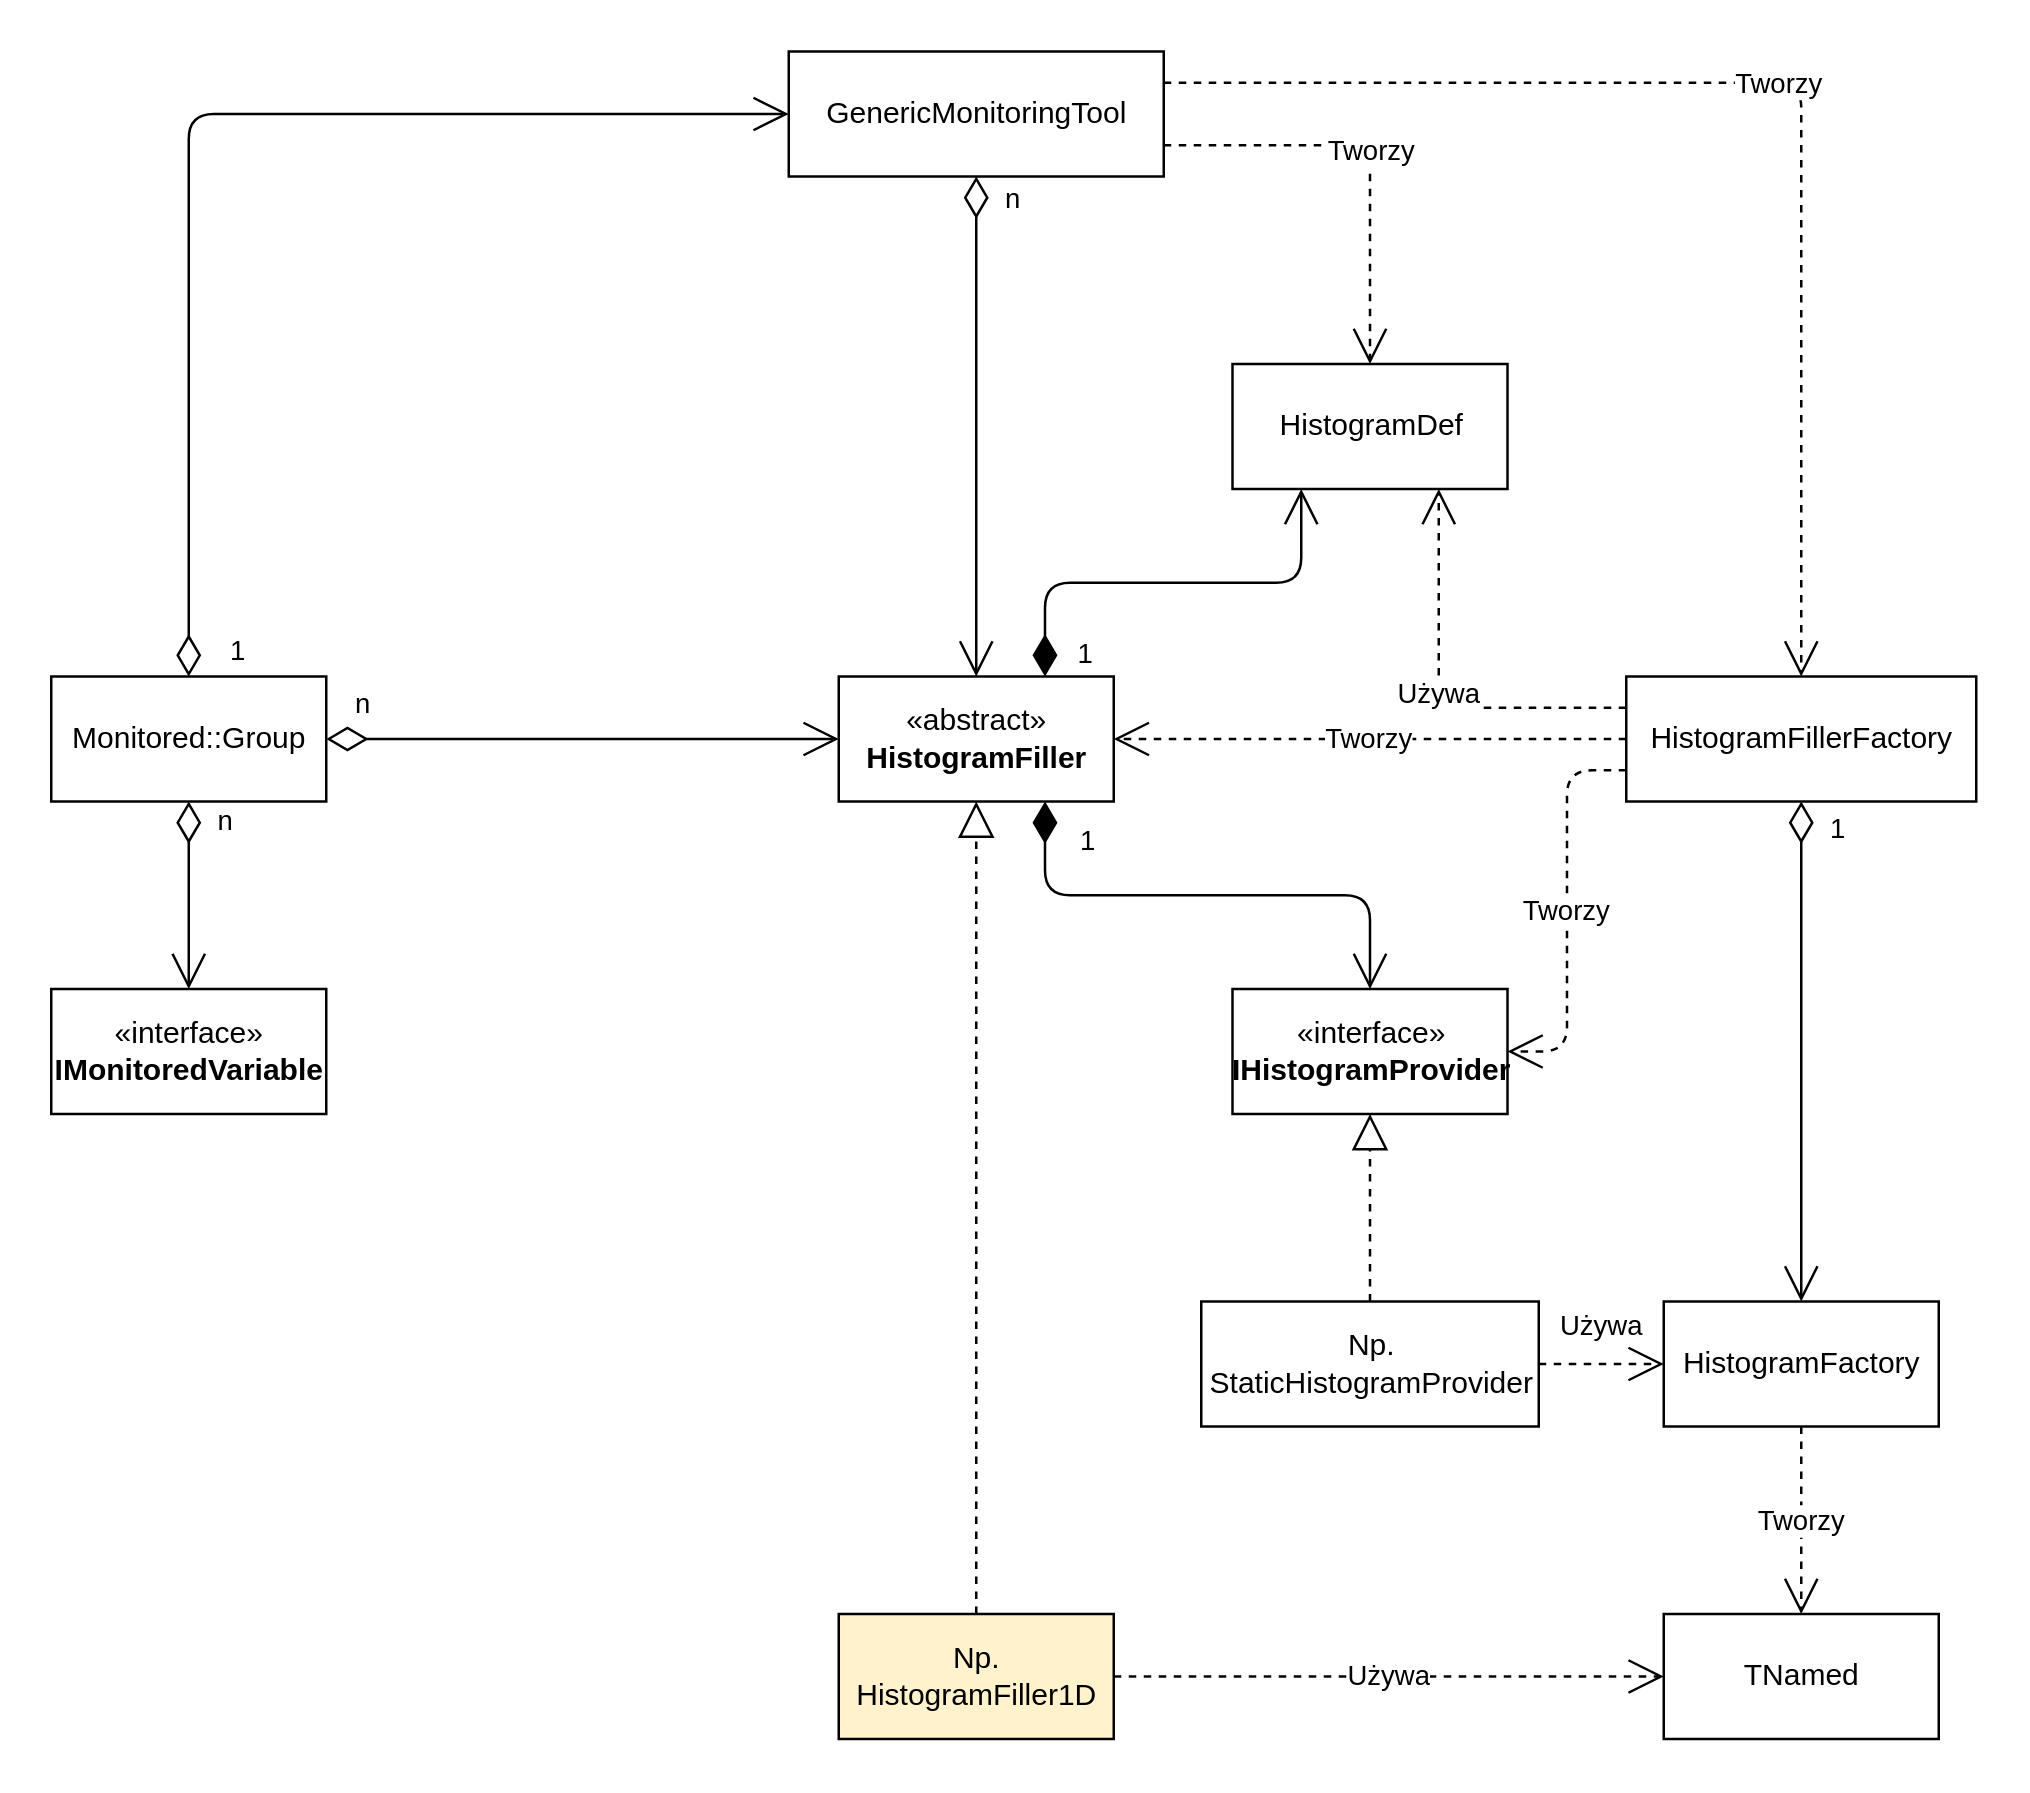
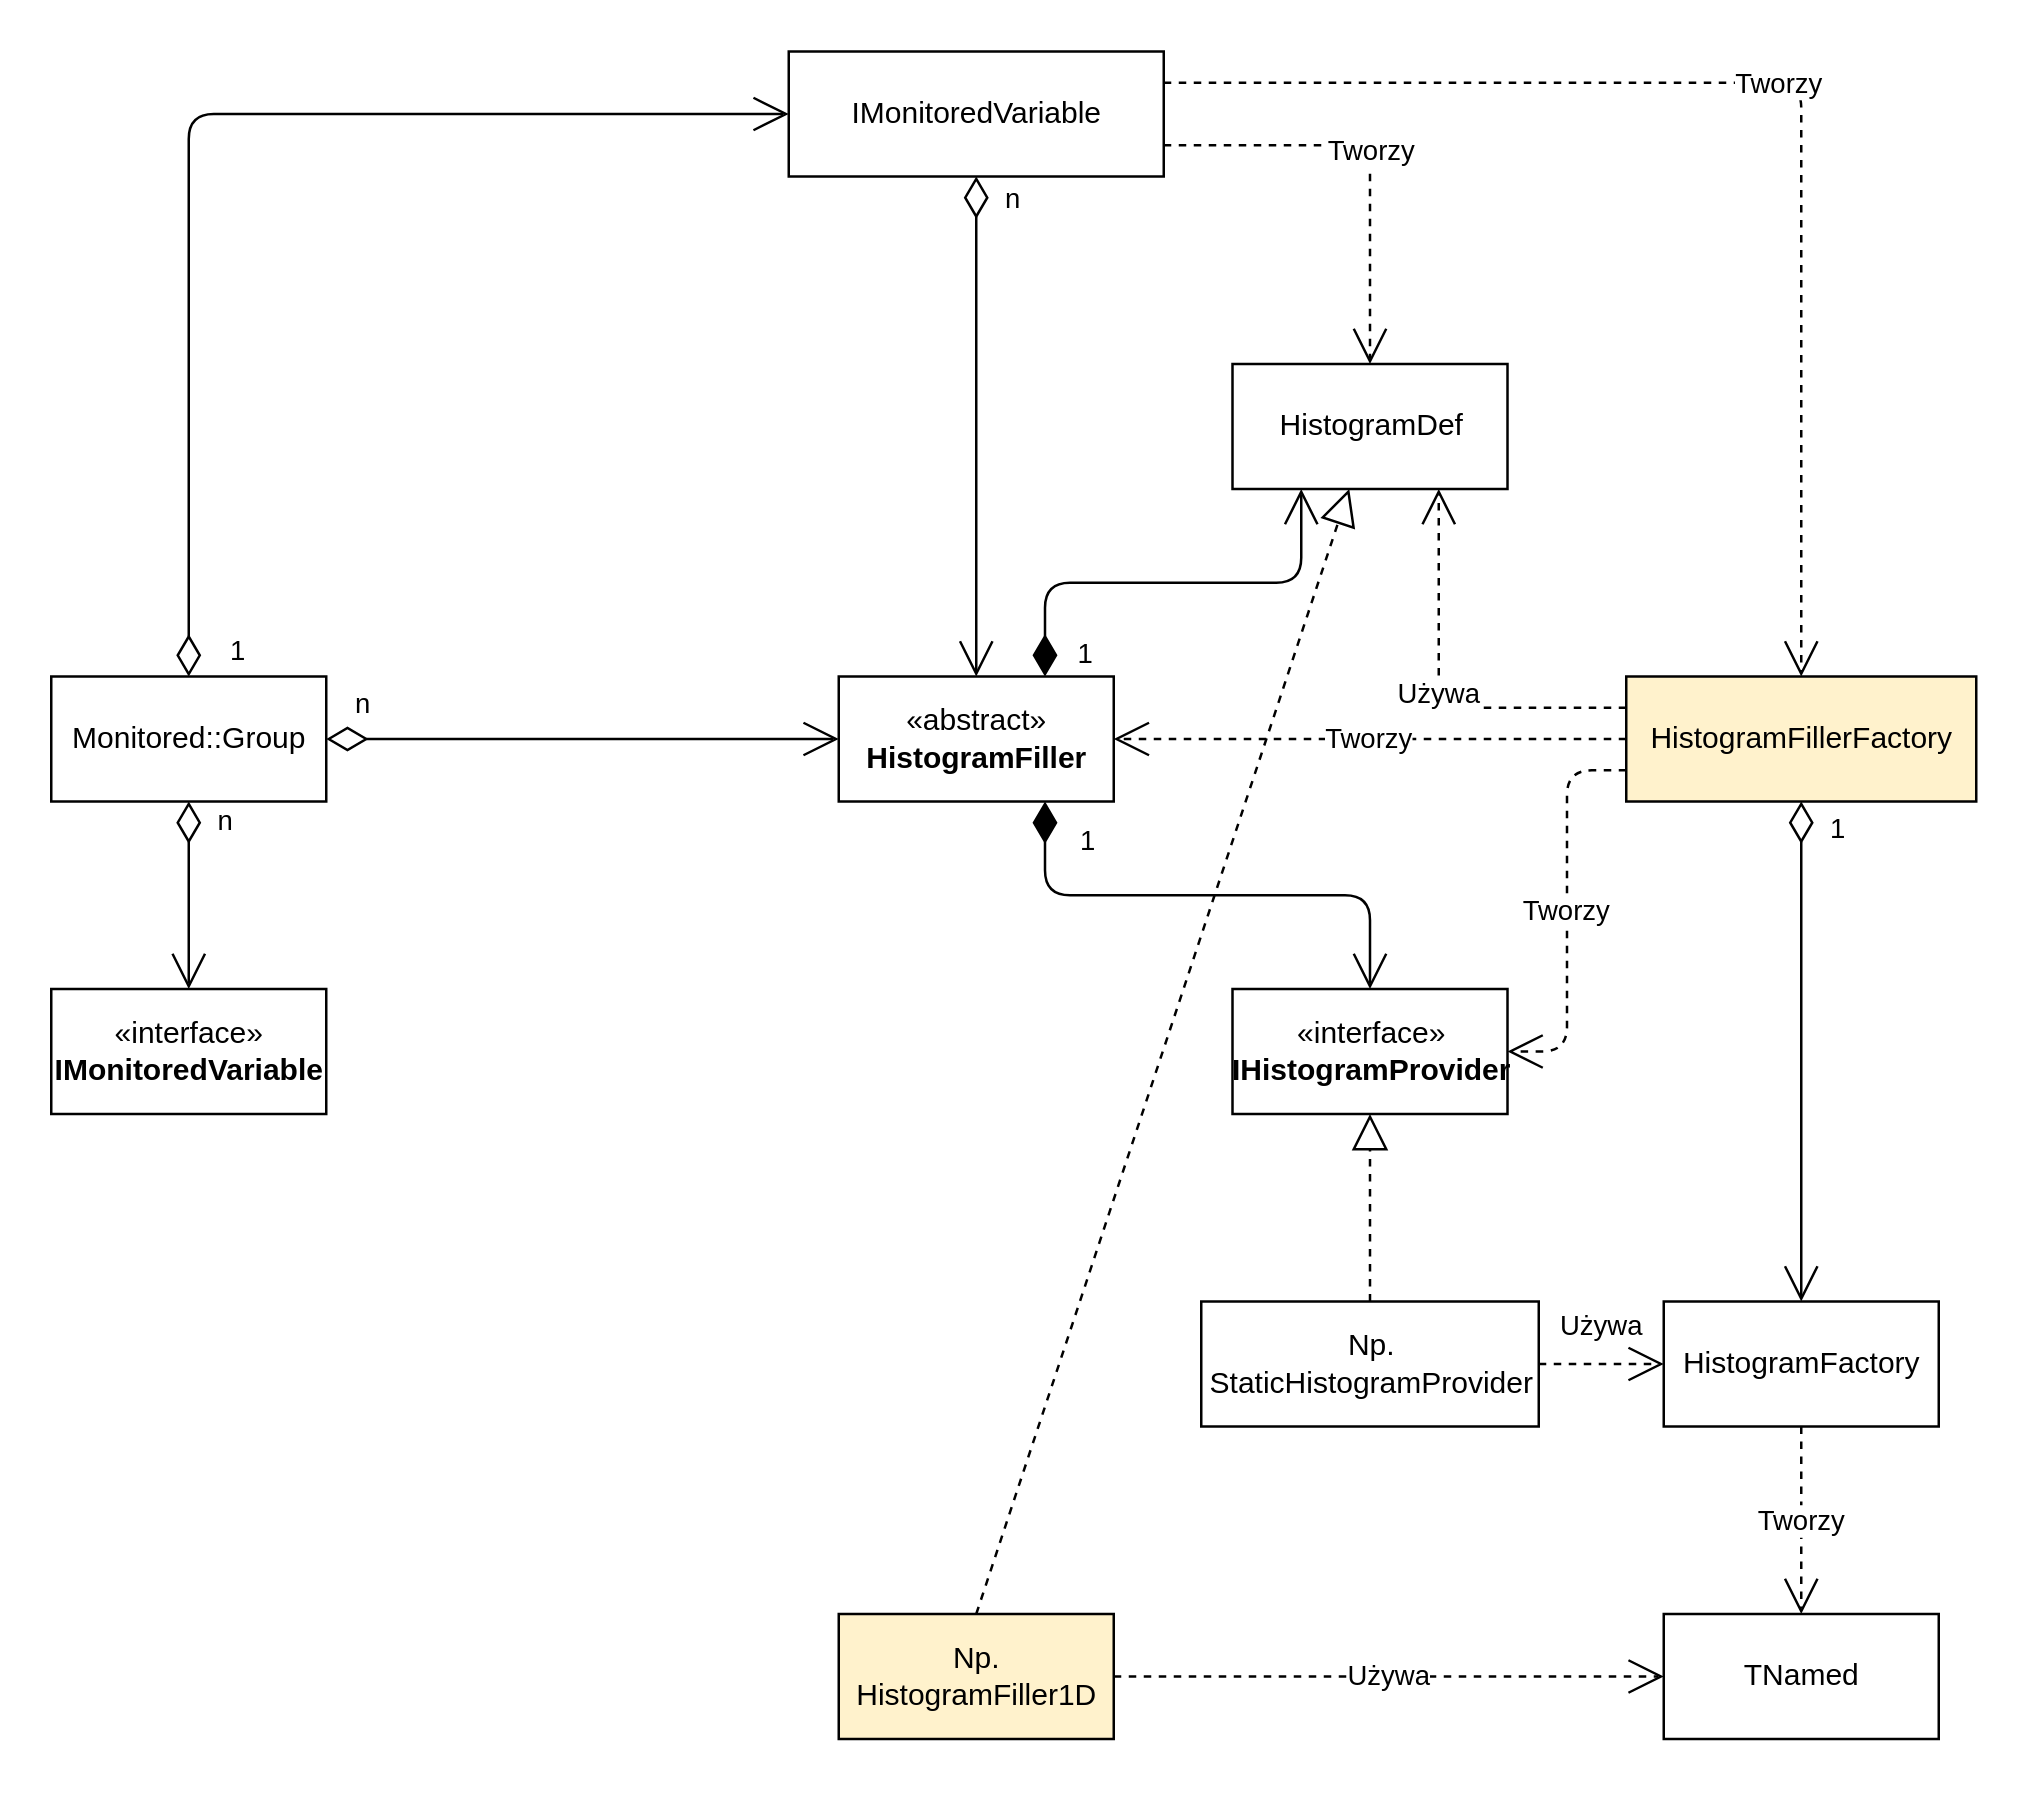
  <mxCell id="0" />
  <mxCell id="1" parent="0" />
- <mxCell id="2" value="GenericMonitoringTool" style="html=1;" vertex="1" parent="1"><mxGeometry x="315" y="20" width="150" height="50" as="geometry" /></mxCell>
+ <mxCell id="2" value="IMonitoredVariable" style="html=1;" vertex="1" parent="1"><mxGeometry x="315" y="20" width="150" height="50" as="geometry" /></mxCell>
  <mxCell id="3" value="HistogramDef" style="html=1;" vertex="1" parent="1"><mxGeometry x="492.5" y="145" width="110" height="50" as="geometry" /></mxCell>
  <mxCell id="4" value="Tworzy" style="endArrow=open;endSize=12;dashed=1;html=1;exitX=1;exitY=0.25;exitDx=0;exitDy=0;edgeStyle=orthogonalEdgeStyle;entryX=0.5;entryY=0;entryDx=0;entryDy=0;" edge="1" parent="1" source="2" target="5"><mxGeometry width="160" relative="1" as="geometry"><mxPoint x="350" y="280" as="sourcePoint" /><mxPoint x="510" y="280" as="targetPoint" /></mxGeometry></mxCell>
- <mxCell id="5" value="HistogramFillerFactory" style="html=1;" vertex="1" parent="1"><mxGeometry x="650" y="270" width="140" height="50" as="geometry" /></mxCell>
+ <mxCell id="5" value="HistogramFillerFactory" style="html=1;fillColor=#fff2cc;" vertex="1" parent="1"><mxGeometry x="650" y="270" width="140" height="50" as="geometry" /></mxCell>
  <mxCell id="6" value="«abstract»&lt;br&gt;&lt;b&gt;HistogramFiller&lt;/b&gt;" style="html=1;" vertex="1" parent="1"><mxGeometry x="335" y="270" width="110" height="50" as="geometry" /></mxCell>
  <mxCell id="7" value="n" style="endArrow=open;html=1;endSize=12;startArrow=diamondThin;startSize=14;startFill=0;edgeStyle=orthogonalEdgeStyle;align=left;verticalAlign=bottom;exitX=0.5;exitY=1;exitDx=0;exitDy=0;" edge="1" parent="1" source="2" target="6"><mxGeometry x="-0.818" y="10" relative="1" as="geometry"><mxPoint x="468" y="35" as="sourcePoint" /><mxPoint x="580" y="35" as="targetPoint" /><mxPoint as="offset" /></mxGeometry></mxCell>
  <mxCell id="8" value="Monitored::Group" style="html=1;" vertex="1" parent="1"><mxGeometry x="20" y="270" width="110" height="50" as="geometry" /></mxCell>
  <mxCell id="9" value="«interface»&lt;br&gt;&lt;b&gt;IMonitoredVariable&lt;/b&gt;" style="html=1;" vertex="1" parent="1"><mxGeometry x="20" y="395" width="110" height="50" as="geometry" /></mxCell>
  <mxCell id="10" value="n" style="endArrow=open;html=1;endSize=12;startArrow=diamondThin;startSize=14;startFill=0;edgeStyle=orthogonalEdgeStyle;align=left;verticalAlign=bottom;exitX=0.5;exitY=1;exitDx=0;exitDy=0;entryX=0.5;entryY=0;entryDx=0;entryDy=0;" edge="1" parent="1" source="8" target="9"><mxGeometry x="-0.556" y="10" relative="1" as="geometry"><mxPoint x="185" y="490" as="sourcePoint" /><mxPoint x="345" y="490" as="targetPoint" /><mxPoint as="offset" /></mxGeometry></mxCell>
  <mxCell id="11" value="1" style="endArrow=open;html=1;endSize=12;startArrow=diamondThin;startSize=14;startFill=0;edgeStyle=orthogonalEdgeStyle;align=left;verticalAlign=middle;exitX=0.5;exitY=0;exitDx=0;exitDy=0;entryX=0;entryY=0.5;entryDx=0;entryDy=0;labelPosition=right;verticalLabelPosition=middle;" edge="1" parent="1" source="8" target="2"><mxGeometry x="0.032" y="-215" relative="1" as="geometry"><mxPoint x="260" y="230" as="sourcePoint" /><mxPoint x="420" y="230" as="targetPoint" /><mxPoint as="offset" /></mxGeometry></mxCell>
  <mxCell id="12" value="HistogramFactory" style="html=1;" vertex="1" parent="1"><mxGeometry x="665" y="520" width="110" height="50" as="geometry" /></mxCell>
  <mxCell id="13" value="«interface»&lt;br&gt;&lt;b&gt;IHistogramProvider&lt;/b&gt;" style="html=1;" vertex="1" parent="1"><mxGeometry x="492.5" y="395" width="110" height="50" as="geometry" /></mxCell>
  <mxCell id="14" value="1" style="endArrow=open;html=1;endSize=12;startArrow=diamondThin;startSize=14;startFill=1;edgeStyle=orthogonalEdgeStyle;align=left;verticalAlign=bottom;exitX=0.75;exitY=1;exitDx=0;exitDy=0;entryX=0.5;entryY=0;entryDx=0;entryDy=0;" edge="1" parent="1" source="6" target="13"><mxGeometry x="-0.76" y="12" relative="1" as="geometry"><mxPoint x="500" y="510" as="sourcePoint" /><mxPoint x="660" y="510" as="targetPoint" /><mxPoint as="offset" /></mxGeometry></mxCell>
  <mxCell id="15" value="1" style="endArrow=open;html=1;endSize=12;startArrow=diamondThin;startSize=14;startFill=1;edgeStyle=orthogonalEdgeStyle;align=left;verticalAlign=bottom;exitX=0.75;exitY=0;exitDx=0;exitDy=0;entryX=0.25;entryY=1;entryDx=0;entryDy=0;" edge="1" parent="1" source="6" target="3"><mxGeometry x="-0.446" y="-37" relative="1" as="geometry"><mxPoint x="390" y="380" as="sourcePoint" /><mxPoint x="550" y="380" as="targetPoint" /><mxPoint as="offset" /></mxGeometry></mxCell>
  <mxCell id="16" value="TNamed" style="html=1;" vertex="1" parent="1"><mxGeometry x="665" y="645" width="110" height="50" as="geometry" /></mxCell>
  <mxCell id="17" value="1" style="endArrow=open;html=1;endSize=12;startArrow=diamondThin;startSize=14;startFill=0;edgeStyle=orthogonalEdgeStyle;align=left;verticalAlign=bottom;exitX=0.5;exitY=1;exitDx=0;exitDy=0;" edge="1" parent="1" source="5" target="12"><mxGeometry x="-0.8" y="10" relative="1" as="geometry"><mxPoint x="680" y="350" as="sourcePoint" /><mxPoint x="840" y="350" as="targetPoint" /><mxPoint as="offset" /></mxGeometry></mxCell>
  <mxCell id="18" value="Tworzy" style="endArrow=open;endSize=12;dashed=1;html=1;exitX=0.5;exitY=1;exitDx=0;exitDy=0;entryX=0.5;entryY=0;entryDx=0;entryDy=0;edgeStyle=orthogonalEdgeStyle;" edge="1" parent="1" source="12" target="16"><mxGeometry width="160" relative="1" as="geometry"><mxPoint x="670" y="580" as="sourcePoint" /><mxPoint x="830" y="580" as="targetPoint" /></mxGeometry></mxCell>
  <mxCell id="19" value="Tworzy" style="endArrow=open;endSize=12;dashed=1;html=1;exitX=0;exitY=0.5;exitDx=0;exitDy=0;entryX=1;entryY=0.5;entryDx=0;entryDy=0;edgeStyle=orthogonalEdgeStyle;" edge="1" parent="1" source="5" target="6"><mxGeometry width="160" relative="1" as="geometry"><mxPoint x="540" y="350" as="sourcePoint" /><mxPoint x="700" y="350" as="targetPoint" /></mxGeometry></mxCell>
  <mxCell id="20" value="Tworzy" style="endArrow=open;endSize=12;dashed=1;html=1;exitX=0;exitY=0.75;exitDx=0;exitDy=0;entryX=1;entryY=0.5;entryDx=0;entryDy=0;edgeStyle=orthogonalEdgeStyle;" edge="1" parent="1" source="5" target="13"><mxGeometry width="160" relative="1" as="geometry"><mxPoint x="560" y="430" as="sourcePoint" /><mxPoint x="720" y="430" as="targetPoint" /></mxGeometry></mxCell>
  <mxCell id="21" value="Tworzy" style="endArrow=open;endSize=12;dashed=1;html=1;exitX=1;exitY=0.75;exitDx=0;exitDy=0;entryX=0.5;entryY=0;entryDx=0;entryDy=0;edgeStyle=orthogonalEdgeStyle;" edge="1" parent="1" source="2" target="3"><mxGeometry width="160" relative="1" as="geometry"><mxPoint x="500" y="90" as="sourcePoint" /><mxPoint x="660" y="90" as="targetPoint" /></mxGeometry></mxCell>
  <mxCell id="22" value="Używa" style="endArrow=open;endSize=12;dashed=1;html=1;exitX=0;exitY=0.25;exitDx=0;exitDy=0;entryX=0.75;entryY=1;entryDx=0;entryDy=0;edgeStyle=orthogonalEdgeStyle;" edge="1" parent="1" source="5" target="3"><mxGeometry width="160" relative="1" as="geometry"><mxPoint x="670" y="200" as="sourcePoint" /><mxPoint x="830" y="200" as="targetPoint" /></mxGeometry></mxCell>
  <mxCell id="23" value="Np.&lt;br&gt;StaticHistogramProvider" style="html=1;" vertex="1" parent="1"><mxGeometry x="480" y="520" width="135" height="50" as="geometry" /></mxCell>
  <mxCell id="24" value="" style="endArrow=block;dashed=1;endFill=0;endSize=12;html=1;entryX=0.5;entryY=1;entryDx=0;entryDy=0;exitX=0.5;exitY=0;exitDx=0;exitDy=0;" edge="1" parent="1" source="23" target="13"><mxGeometry width="160" relative="1" as="geometry"><mxPoint x="230" y="530" as="sourcePoint" /><mxPoint x="390" y="530" as="targetPoint" /></mxGeometry></mxCell>
  <mxCell id="25" value="Używa" style="endArrow=open;endSize=12;dashed=1;html=1;exitX=1;exitY=0.5;exitDx=0;exitDy=0;entryX=0;entryY=0.5;entryDx=0;entryDy=0;edgeStyle=orthogonalEdgeStyle;" edge="1" parent="1" source="23" target="12"><mxGeometry y="15" width="160" relative="1" as="geometry"><mxPoint x="500" y="600" as="sourcePoint" /><mxPoint x="660" y="600" as="targetPoint" /><mxPoint as="offset" /></mxGeometry></mxCell>
  <mxCell id="26" value="Np.&lt;br&gt;HistogramFiller1D" style="html=1;fillColor=#fff2cc;" vertex="1" parent="1"><mxGeometry x="335" y="645" width="110" height="50" as="geometry" /></mxCell>
- <mxCell id="27" value="" style="endArrow=block;dashed=1;endFill=0;endSize=12;html=1;exitX=0.5;exitY=0;exitDx=0;exitDy=0;entryX=0.5;entryY=1;entryDx=0;entryDy=0;" edge="1" parent="1" source="26" target="6"><mxGeometry width="160" relative="1" as="geometry"><mxPoint x="230" y="530" as="sourcePoint" /><mxPoint x="360" y="350" as="targetPoint" /></mxGeometry></mxCell>
+ <mxCell id="27" value="" style="endArrow=block;dashed=1;endFill=0;endSize=12;html=1;exitX=0.5;exitY=0;exitDx=0;exitDy=0;" edge="1" parent="1" source="26" target="3"><mxGeometry width="160" relative="1" as="geometry"><mxPoint x="230" y="530" as="sourcePoint" /><mxPoint x="360" y="350" as="targetPoint" /></mxGeometry></mxCell>
  <mxCell id="28" value="Używa" style="endArrow=open;endSize=12;dashed=1;html=1;exitX=1;exitY=0.5;exitDx=0;exitDy=0;entryX=0;entryY=0.5;entryDx=0;entryDy=0;edgeStyle=orthogonalEdgeStyle;" edge="1" parent="1" source="26" target="16"><mxGeometry width="160" relative="1" as="geometry"><mxPoint x="380" y="670" as="sourcePoint" /><mxPoint x="540" y="670" as="targetPoint" /></mxGeometry></mxCell>
  <mxCell id="29" value="n" style="endArrow=open;html=1;endSize=12;startArrow=diamondThin;startSize=14;startFill=0;edgeStyle=orthogonalEdgeStyle;align=left;verticalAlign=bottom;exitX=1;exitY=0.5;exitDx=0;exitDy=0;entryX=0;entryY=0.5;entryDx=0;entryDy=0;" edge="1" parent="1" source="8" target="6"><mxGeometry x="-0.902" y="5" relative="1" as="geometry"><mxPoint x="200" y="320" as="sourcePoint" /><mxPoint x="360" y="320" as="targetPoint" /><mxPoint as="offset" /></mxGeometry></mxCell>
